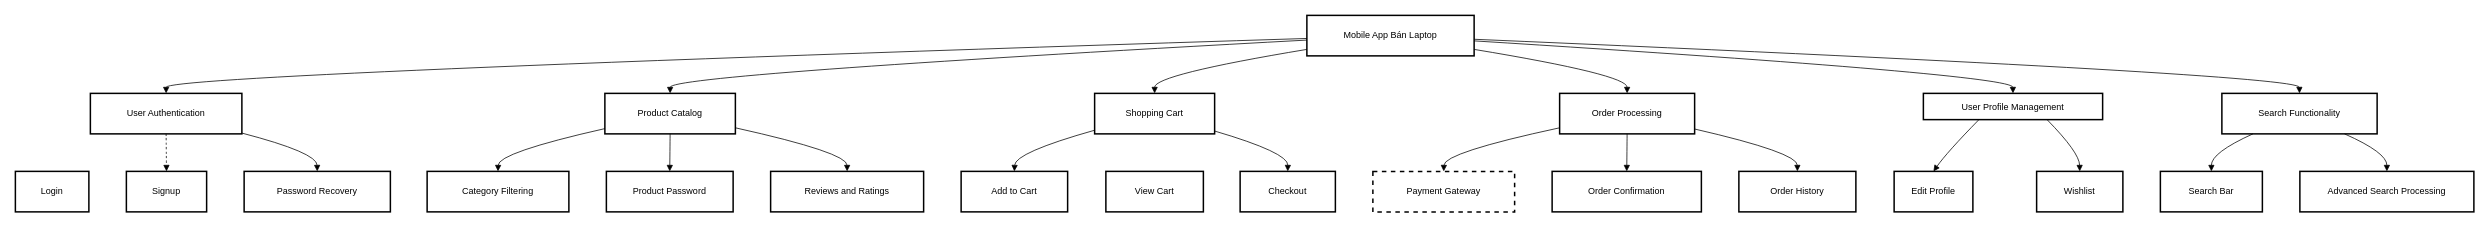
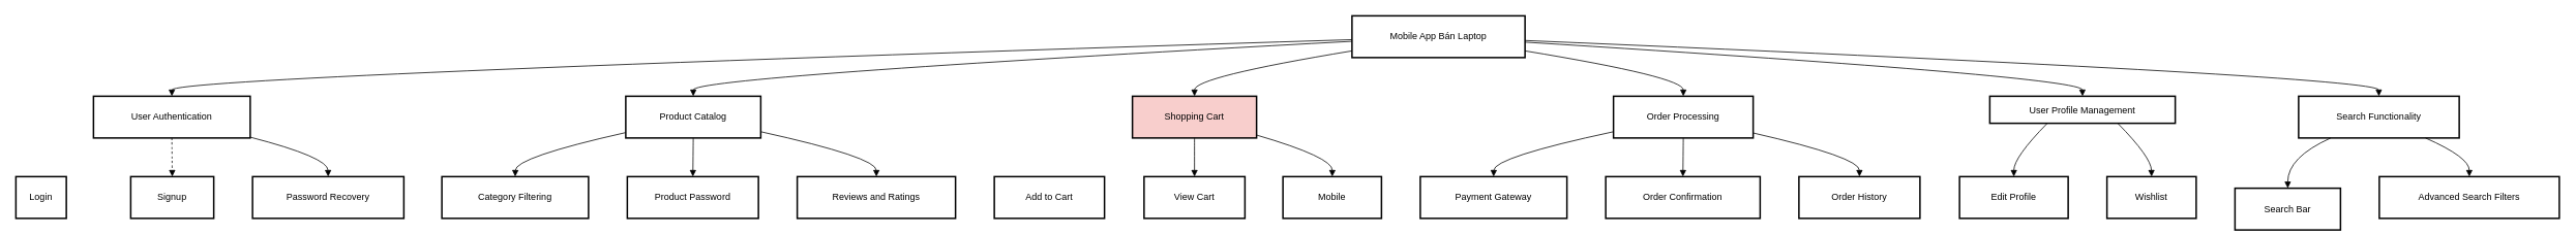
  <mxCell id="0" />
  <mxCell id="1" parent="0" />
  <mxCell id="2" value="Mobile App Bán Laptop" style="whiteSpace=wrap;strokeWidth=2;" vertex="1" parent="1"><mxGeometry x="1742" y="20" width="223" height="54" as="geometry" /></mxCell>
  <mxCell id="3" value="User Authentication" style="whiteSpace=wrap;strokeWidth=2;" vertex="1" parent="1"><mxGeometry x="120" y="124" width="202" height="54" as="geometry" /></mxCell>
  <mxCell id="4" value="Product Catalog" style="whiteSpace=wrap;strokeWidth=2;" vertex="1" parent="1"><mxGeometry x="806" y="124" width="174" height="54" as="geometry" /></mxCell>
- <mxCell id="5" value="Shopping Cart" style="whiteSpace=wrap;strokeWidth=2;" vertex="1" parent="1"><mxGeometry x="1459" y="124" width="160" height="54" as="geometry" /></mxCell>
+ <mxCell id="5" value="Shopping Cart" style="whiteSpace=wrap;strokeWidth=2;fillColor=#f8cecc;" vertex="1" parent="1"><mxGeometry x="1459" y="124" width="160" height="54" as="geometry" /></mxCell>
  <mxCell id="6" value="Order Processing" style="whiteSpace=wrap;strokeWidth=2;" vertex="1" parent="1"><mxGeometry x="2079" y="124" width="180" height="54" as="geometry" /></mxCell>
  <mxCell id="7" value="User Profile Management" style="whiteSpace=wrap;strokeWidth=2;" vertex="1" parent="1"><mxGeometry x="2564" y="124" width="239" height="35" as="geometry" /></mxCell>
  <mxCell id="8" value="Search Functionality" style="whiteSpace=wrap;strokeWidth=2;" vertex="1" parent="1"><mxGeometry x="2962" y="124" width="207" height="54" as="geometry" /></mxCell>
- <mxCell id="9" value="Login" style="whiteSpace=wrap;strokeWidth=2;" vertex="1" parent="1"><mxGeometry x="20" y="228" width="98" height="54" as="geometry" /></mxCell>
+ <mxCell id="9" value="Login" style="whiteSpace=wrap;strokeWidth=2;" vertex="1" parent="1"><mxGeometry x="20" y="228" width="65" height="54" as="geometry" /></mxCell>
  <mxCell id="10" value="Signup" style="whiteSpace=wrap;strokeWidth=2;" vertex="1" parent="1"><mxGeometry x="168" y="228" width="107" height="54" as="geometry" /></mxCell>
  <mxCell id="11" value="Password Recovery" style="whiteSpace=wrap;strokeWidth=2;" vertex="1" parent="1"><mxGeometry x="325" y="228" width="195" height="54" as="geometry" /></mxCell>
  <mxCell id="12" value="Category Filtering" style="whiteSpace=wrap;strokeWidth=2;" vertex="1" parent="1"><mxGeometry x="569" y="228" width="189" height="54" as="geometry" /></mxCell>
  <mxCell id="13" value="Product Password" style="whiteSpace=wrap;strokeWidth=2;" vertex="1" parent="1"><mxGeometry x="808" y="228" width="169" height="54" as="geometry" /></mxCell>
  <mxCell id="14" value="Reviews and Ratings" style="whiteSpace=wrap;strokeWidth=2;" vertex="1" parent="1"><mxGeometry x="1027" y="228" width="204" height="54" as="geometry" /></mxCell>
  <mxCell id="15" value="Add to Cart" style="whiteSpace=wrap;strokeWidth=2;" vertex="1" parent="1"><mxGeometry x="1281" y="228" width="142" height="54" as="geometry" /></mxCell>
  <mxCell id="16" value="View Cart" style="whiteSpace=wrap;strokeWidth=2;" vertex="1" parent="1"><mxGeometry x="1474" y="228" width="130" height="54" as="geometry" /></mxCell>
- <mxCell id="17" value="Checkout" style="whiteSpace=wrap;strokeWidth=2;" vertex="1" parent="1"><mxGeometry x="1653" y="228" width="127" height="54" as="geometry" /></mxCell>
- <mxCell id="18" value="Payment Gateway" style="whiteSpace=wrap;strokeWidth=2;dashed=1;" vertex="1" parent="1"><mxGeometry x="1830" y="228" width="189" height="54" as="geometry" /></mxCell>
+ <mxCell id="17" value="Mobile" style="whiteSpace=wrap;strokeWidth=2;" vertex="1" parent="1"><mxGeometry x="1653" y="228" width="127" height="54" as="geometry" /></mxCell>
+ <mxCell id="18" value="Payment Gateway" style="whiteSpace=wrap;strokeWidth=2;" vertex="1" parent="1"><mxGeometry x="1830" y="228" width="189" height="54" as="geometry" /></mxCell>
  <mxCell id="19" value="Order Confirmation" style="whiteSpace=wrap;strokeWidth=2;" vertex="1" parent="1"><mxGeometry x="2069" y="228" width="199" height="54" as="geometry" /></mxCell>
  <mxCell id="20" value="Order History" style="whiteSpace=wrap;strokeWidth=2;" vertex="1" parent="1"><mxGeometry x="2318" y="228" width="156" height="54" as="geometry" /></mxCell>
- <mxCell id="21" value="Edit Profile" style="whiteSpace=wrap;strokeWidth=2;" vertex="1" parent="1"><mxGeometry x="2525" y="228" width="105" height="54" as="geometry" /></mxCell>
+ <mxCell id="21" value="Edit Profile" style="whiteSpace=wrap;strokeWidth=2;" vertex="1" parent="1"><mxGeometry x="2525" y="228" width="140" height="54" as="geometry" /></mxCell>
  <mxCell id="22" value="Wishlist" style="whiteSpace=wrap;strokeWidth=2;" vertex="1" parent="1"><mxGeometry x="2715" y="228" width="115" height="54" as="geometry" /></mxCell>
- <mxCell id="23" value="Search Bar" style="whiteSpace=wrap;strokeWidth=2;" vertex="1" parent="1"><mxGeometry x="2880" y="228" width="136" height="54" as="geometry" /></mxCell>
- <mxCell id="24" value="Advanced Search Processing" style="whiteSpace=wrap;strokeWidth=2;" vertex="1" parent="1"><mxGeometry x="3066" y="228" width="232" height="54" as="geometry" /></mxCell>
+ <mxCell id="23" value="Search Bar" style="whiteSpace=wrap;strokeWidth=2;" vertex="1" parent="1"><mxGeometry x="2880" y="243" width="136" height="54" as="geometry" /></mxCell>
+ <mxCell id="24" value="Advanced Search Filters" style="whiteSpace=wrap;strokeWidth=2;" vertex="1" parent="1"><mxGeometry x="3066" y="228" width="232" height="54" as="geometry" /></mxCell>
  <mxCell id="25" value="" style="curved=1;startArrow=none;endArrow=block;exitX=0;exitY=0.57;entryX=0.5;entryY=0;" edge="1" parent="1" source="2" target="3"><mxGeometry relative="1" as="geometry"><Array as="points"><mxPoint x="221" y="99" /></Array></mxGeometry></mxCell>
  <mxCell id="26" value="" style="curved=1;startArrow=none;endArrow=block;exitX=0;exitY=0.61;entryX=0.5;entryY=0;" edge="1" parent="1" source="2" target="4"><mxGeometry relative="1" as="geometry"><Array as="points"><mxPoint x="893" y="99" /></Array></mxGeometry></mxCell>
  <mxCell id="27" value="" style="curved=1;startArrow=none;endArrow=block;exitX=0;exitY=0.84;entryX=0.5;entryY=0;" edge="1" parent="1" source="2" target="5"><mxGeometry relative="1" as="geometry"><Array as="points"><mxPoint x="1539" y="99" /></Array></mxGeometry></mxCell>
  <mxCell id="28" value="" style="curved=1;startArrow=none;endArrow=block;exitX=1;exitY=0.84;entryX=0.5;entryY=0;" edge="1" parent="1" source="2" target="6"><mxGeometry relative="1" as="geometry"><Array as="points"><mxPoint x="2169" y="99" /></Array></mxGeometry></mxCell>
  <mxCell id="29" value="" style="curved=1;startArrow=none;endArrow=block;exitX=1;exitY=0.63;entryX=0.5;entryY=0;" edge="1" parent="1" source="2" target="7"><mxGeometry relative="1" as="geometry"><Array as="points"><mxPoint x="2683" y="99" /></Array></mxGeometry></mxCell>
  <mxCell id="30" value="" style="curved=1;startArrow=none;endArrow=block;exitX=1;exitY=0.59;entryX=0.5;entryY=0;" edge="1" parent="1" source="2" target="8"><mxGeometry relative="1" as="geometry"><Array as="points"><mxPoint x="3065" y="99" /></Array></mxGeometry></mxCell>
  <mxCell id="31" value="" style="curved=1;startArrow=none;endArrow=block;exitX=0.5;exitY=1;entryX=0.5;entryY=0;dashed=1;" edge="1" parent="1" source="3" target="10"><mxGeometry relative="1" as="geometry"><Array as="points" /></mxGeometry></mxCell>
  <mxCell id="32" value="" style="curved=1;startArrow=none;endArrow=block;exitX=1;exitY=0.98;entryX=0.5;entryY=0;" edge="1" parent="1" source="3" target="11"><mxGeometry relative="1" as="geometry"><Array as="points"><mxPoint x="422" y="203" /></Array></mxGeometry></mxCell>
  <mxCell id="33" value="" style="curved=1;startArrow=none;endArrow=block;exitX=0;exitY=0.87;entryX=0.5;entryY=0;" edge="1" parent="1" source="4" target="12"><mxGeometry relative="1" as="geometry"><Array as="points"><mxPoint x="664" y="203" /></Array></mxGeometry></mxCell>
  <mxCell id="34" value="" style="curved=1;startArrow=none;endArrow=block;exitX=0.5;exitY=1;entryX=0.5;entryY=0;" edge="1" parent="1" source="4" target="13"><mxGeometry relative="1" as="geometry"><Array as="points" /></mxGeometry></mxCell>
  <mxCell id="35" value="" style="curved=1;startArrow=none;endArrow=block;exitX=1;exitY=0.85;entryX=0.5;entryY=0;" edge="1" parent="1" source="4" target="14"><mxGeometry relative="1" as="geometry"><Array as="points"><mxPoint x="1129" y="203" /></Array></mxGeometry></mxCell>
- <mxCell id="36" value="" style="curved=1;startArrow=none;endArrow=block;exitX=0;exitY=0.91;entryX=0.5;entryY=0;" edge="1" parent="1" source="5" target="15"><mxGeometry relative="1" as="geometry"><Array as="points"><mxPoint x="1353" y="203" /></Array></mxGeometry></mxCell>
+ <mxCell id="37" value="" style="curved=1;startArrow=none;endArrow=block;exitX=0.5;exitY=1;entryX=0.5;entryY=0;" edge="1" parent="1" source="5" target="16"><mxGeometry relative="1" as="geometry"><Array as="points" /></mxGeometry></mxCell>
  <mxCell id="38" value="" style="curved=1;startArrow=none;endArrow=block;exitX=1;exitY=0.93;entryX=0.5;entryY=0;" edge="1" parent="1" source="5" target="17"><mxGeometry relative="1" as="geometry"><Array as="points"><mxPoint x="1717" y="203" /></Array></mxGeometry></mxCell>
  <mxCell id="39" value="" style="curved=1;startArrow=none;endArrow=block;exitX=0;exitY=0.85;entryX=0.5;entryY=0;" edge="1" parent="1" source="6" target="18"><mxGeometry relative="1" as="geometry"><Array as="points"><mxPoint x="1925" y="203" /></Array></mxGeometry></mxCell>
  <mxCell id="40" value="" style="curved=1;startArrow=none;endArrow=block;exitX=0.5;exitY=1;entryX=0.5;entryY=0;" edge="1" parent="1" source="6" target="19"><mxGeometry relative="1" as="geometry"><Array as="points" /></mxGeometry></mxCell>
  <mxCell id="41" value="" style="curved=1;startArrow=none;endArrow=block;exitX=1;exitY=0.88;entryX=0.5;entryY=0;" edge="1" parent="1" source="6" target="20"><mxGeometry relative="1" as="geometry"><Array as="points"><mxPoint x="2396" y="203" /></Array></mxGeometry></mxCell>
  <mxCell id="42" value="" style="curved=1;startArrow=none;endArrow=block;exitX=0.31;exitY=1;entryX=0.5;entryY=0;" edge="1" parent="1" source="7" target="21"><mxGeometry relative="1" as="geometry"><Array as="points"><mxPoint x="2595" y="203" /></Array></mxGeometry></mxCell>
  <mxCell id="43" value="" style="curved=1;startArrow=none;endArrow=block;exitX=0.69;exitY=1;entryX=0.5;entryY=0;" edge="1" parent="1" source="7" target="22"><mxGeometry relative="1" as="geometry"><Array as="points"><mxPoint x="2772" y="203" /></Array></mxGeometry></mxCell>
  <mxCell id="44" value="" style="curved=1;startArrow=none;endArrow=block;exitX=0.2;exitY=1;entryX=0.5;entryY=0;" edge="1" parent="1" source="8" target="23"><mxGeometry relative="1" as="geometry"><Array as="points"><mxPoint x="2948" y="203" /></Array></mxGeometry></mxCell>
  <mxCell id="45" value="" style="curved=1;startArrow=none;endArrow=block;exitX=0.79;exitY=1;entryX=0.5;entryY=0;" edge="1" parent="1" source="8" target="24"><mxGeometry relative="1" as="geometry"><Array as="points"><mxPoint x="3182" y="203" /></Array></mxGeometry></mxCell>
